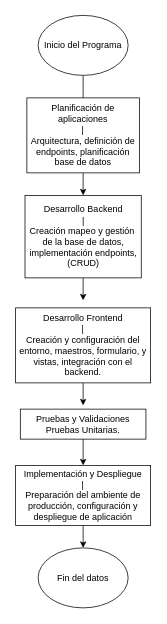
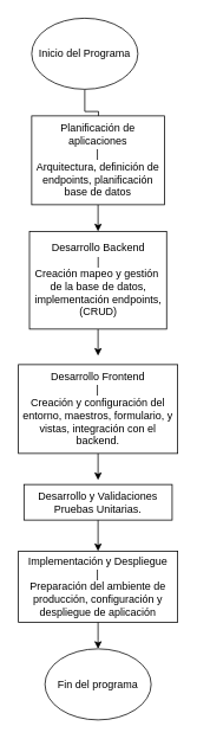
  <mxCell id="0" />
  <mxCell id="1" parent="0" />
  <mxCell id="2" style="edgeStyle=orthogonalEdgeStyle;rounded=0;orthogonalLoop=1;jettySize=auto;html=1;exitX=0.5;exitY=1;exitDx=0;exitDy=0;" edge="1" parent="1" source="3"><mxGeometry relative="1" as="geometry"><mxPoint x="110" y="150" as="targetPoint" /></mxGeometry></mxCell>
- <mxCell id="3" value="Inicio del Programa" style="ellipse;whiteSpace=wrap;html=1;" vertex="1" parent="1"><mxGeometry x="50" y="20" width="120" height="80" as="geometry" /></mxCell>
+ <mxCell id="3" value="Inicio del Programa" style="ellipse;whiteSpace=wrap;html=1;" vertex="1" parent="1"><mxGeometry x="35" y="20" width="120" height="80" as="geometry" /></mxCell>
  <mxCell id="4" style="edgeStyle=orthogonalEdgeStyle;rounded=0;orthogonalLoop=1;jettySize=auto;html=1;exitX=0.5;exitY=1;exitDx=0;exitDy=0;" edge="1" parent="1" source="5"><mxGeometry relative="1" as="geometry"><mxPoint x="110" y="260" as="targetPoint" /></mxGeometry></mxCell>
  <mxCell id="5" value="Planificación de aplicaciones&lt;div&gt;|&lt;/div&gt;&lt;div&gt;Arquitectura, definición de endpoints, planificación base de datos&lt;br&gt;&lt;/div&gt;" style="rounded=0;whiteSpace=wrap;html=1;" vertex="1" parent="1"><mxGeometry x="35" y="130" width="150" height="100" as="geometry" /></mxCell>
  <mxCell id="6" style="edgeStyle=orthogonalEdgeStyle;rounded=0;orthogonalLoop=1;jettySize=auto;html=1;exitX=0.5;exitY=1;exitDx=0;exitDy=0;" edge="1" parent="1" source="7"><mxGeometry relative="1" as="geometry"><mxPoint x="110" y="400" as="targetPoint" /></mxGeometry></mxCell>
  <mxCell id="7" value="Desarrollo Backend&lt;div&gt;|&lt;/div&gt;&lt;div&gt;&lt;div&gt;Creación mapeo y gestión&amp;nbsp; de la base de datos, implementación endpoints, (CRUD)&lt;/div&gt;&lt;/div&gt;" style="rounded=0;whiteSpace=wrap;html=1;" vertex="1" parent="1"><mxGeometry x="32.5" y="260" width="155" height="110" as="geometry" /></mxCell>
  <mxCell id="8" style="edgeStyle=orthogonalEdgeStyle;rounded=0;orthogonalLoop=1;jettySize=auto;html=1;exitX=0.5;exitY=1;exitDx=0;exitDy=0;" edge="1" parent="1" source="9"><mxGeometry relative="1" as="geometry"><mxPoint x="110" y="540" as="targetPoint" /></mxGeometry></mxCell>
  <mxCell id="9" value="Desarrollo Frontend&lt;div&gt;|&lt;/div&gt;&lt;div&gt;Creación y configuración del entorno, maestros, formulario, y vistas, integración con el backend.&lt;/div&gt;" style="rounded=0;whiteSpace=wrap;html=1;" vertex="1" parent="1"><mxGeometry x="20" y="410" width="180" height="100" as="geometry" /></mxCell>
  <mxCell id="10" style="edgeStyle=orthogonalEdgeStyle;rounded=0;orthogonalLoop=1;jettySize=auto;html=1;exitX=0.5;exitY=1;exitDx=0;exitDy=0;" edge="1" parent="1" source="11"><mxGeometry relative="1" as="geometry"><mxPoint x="110" y="620" as="targetPoint" /></mxGeometry></mxCell>
- <mxCell id="11" value="Pruebas y Validaciones&lt;div&gt;Pruebas Unitarias.&lt;/div&gt;" style="rounded=0;whiteSpace=wrap;html=1;" vertex="1" parent="1"><mxGeometry x="26.25" y="545" width="167.5" height="40" as="geometry" /></mxCell>
+ <mxCell id="11" value="Desarrollo y Validaciones&lt;div&gt;Pruebas Unitarias.&lt;/div&gt;" style="rounded=0;whiteSpace=wrap;html=1;" vertex="1" parent="1"><mxGeometry x="26.25" y="545" width="167.5" height="40" as="geometry" /></mxCell>
  <mxCell id="12" style="edgeStyle=orthogonalEdgeStyle;rounded=0;orthogonalLoop=1;jettySize=auto;html=1;" edge="1" parent="1" source="13"><mxGeometry relative="1" as="geometry"><mxPoint x="110" y="730" as="targetPoint" /></mxGeometry></mxCell>
  <mxCell id="13" value="Implementación y Despliegue&lt;div&gt;|&lt;/div&gt;&lt;div&gt;Preparación del ambiente de producción, configuración y despliegue de aplicación&lt;/div&gt;" style="rounded=0;whiteSpace=wrap;html=1;" vertex="1" parent="1"><mxGeometry x="20" y="620" width="180" height="80" as="geometry" /></mxCell>
- <mxCell id="14" value="Fin del datos" style="ellipse;whiteSpace=wrap;html=1;" vertex="1" parent="1"><mxGeometry x="50" y="730" width="120" height="80" as="geometry" /></mxCell>
+ <mxCell id="14" value="Fin del programa" style="ellipse;whiteSpace=wrap;html=1;" vertex="1" parent="1"><mxGeometry x="50" y="730" width="120" height="80" as="geometry" /></mxCell>
